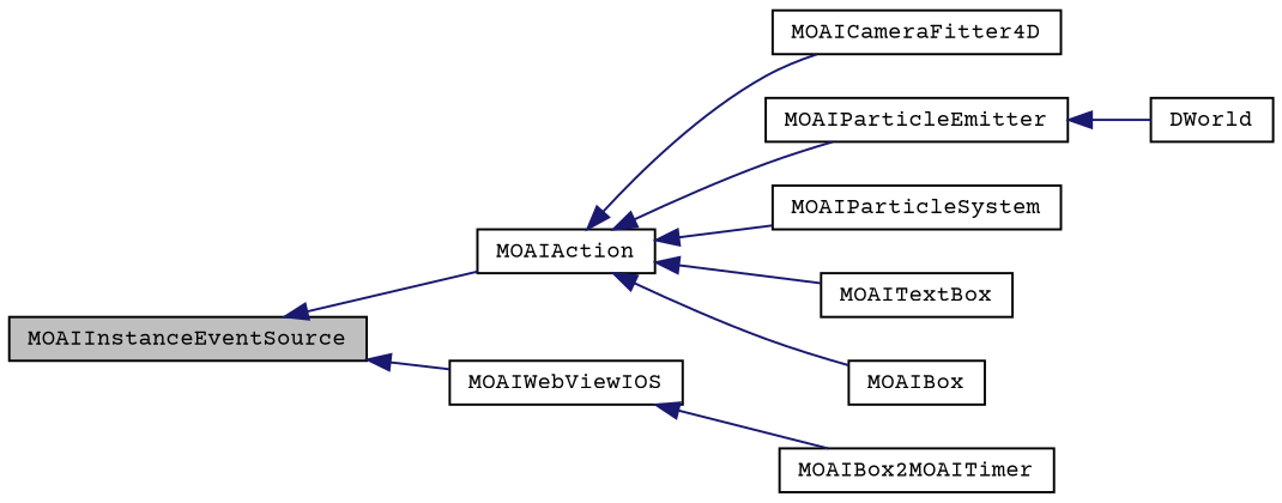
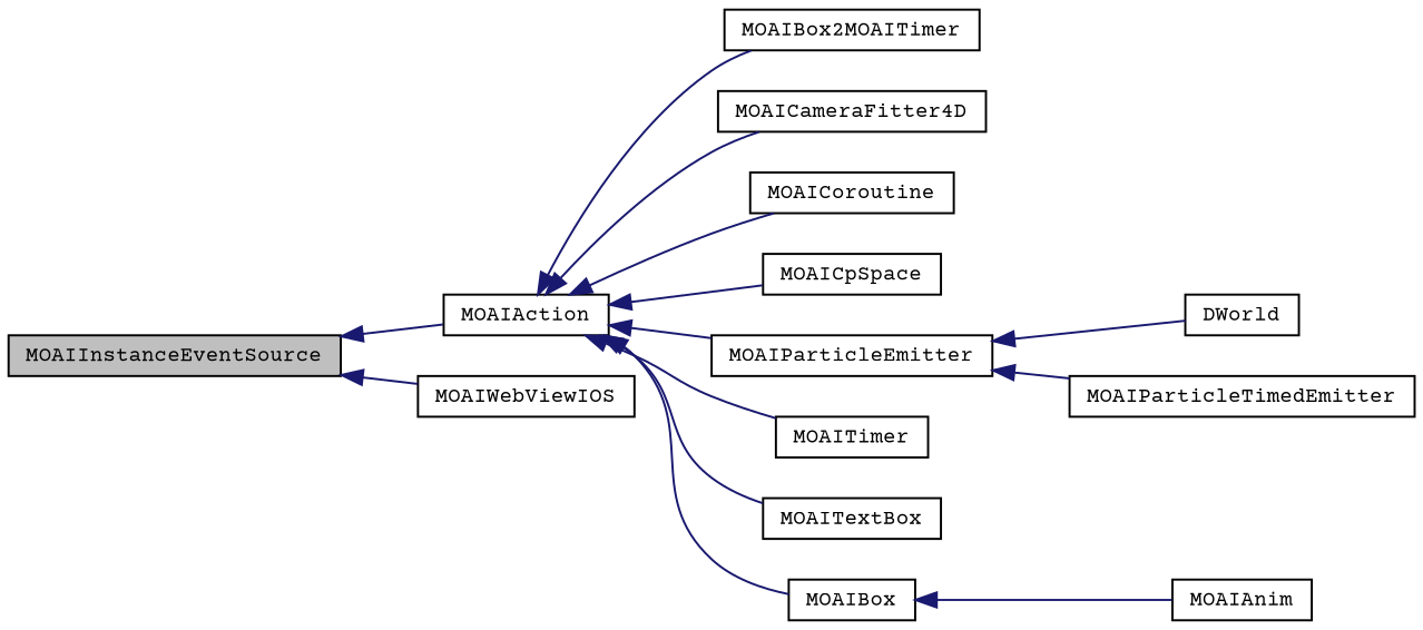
  digraph {
    fontname="Courier Prime"
    rankdir=LR
    node [color=black fillcolor=white fontname="Courier Prime" fontsize=10 shape=record style=filled]
    edge [color=midnightblue dir=back fontname="Courier Prime" fontsize=10 labelfontname=FreeSans labelfontsize=10 style=solid]
    n1 [fillcolor=grey75 fontcolor=black height=0.2 label=MOAIInstanceEventSource width=0.4]
    n2 [height=0.2 label=MOAIAction width=0.4]
    n3 [height=0.2 label=MOAIWebViewIOS width=0.4]
    n4 [height=0.2 label=MOAIBox2MOAITimer width=0.4]
    n5 [height=0.2 label=MOAICameraFitter4D width=0.4]
+   n6 [height=0.2 label=MOAICoroutine width=0.4]
+   n7 [height=0.2 label=MOAICpSpace width=0.4]
    n8 [height=0.2 label=MOAIParticleEmitter width=0.4]
-   n9 [height=0.2 label=MOAIParticleSystem width=0.4]
+   n9 [height=0.2 label=MOAITimer width=0.4]
    n10 [height=0.2 label=MOAITextBox width=0.4]
    n11 [height=0.2 label=MOAIBox width=0.4]
    n12 [height=0.2 label=DWorld width=0.4]
+   n13 [height=0.2 label=MOAIParticleTimedEmitter width=0.4]
+   n14 [height=0.2 label=MOAIAnim width=0.4]
    n1 -> n2
    n1 -> n3
-   n3 -> n4
+   n2 -> n4
    n2 -> n5
+   n2 -> n6
+   n2 -> n7
    n2 -> n8
    n2 -> n9
    n2 -> n10
    n2 -> n11
    n8 -> n12
+   n8 -> n13
+   n11 -> n14
  }
